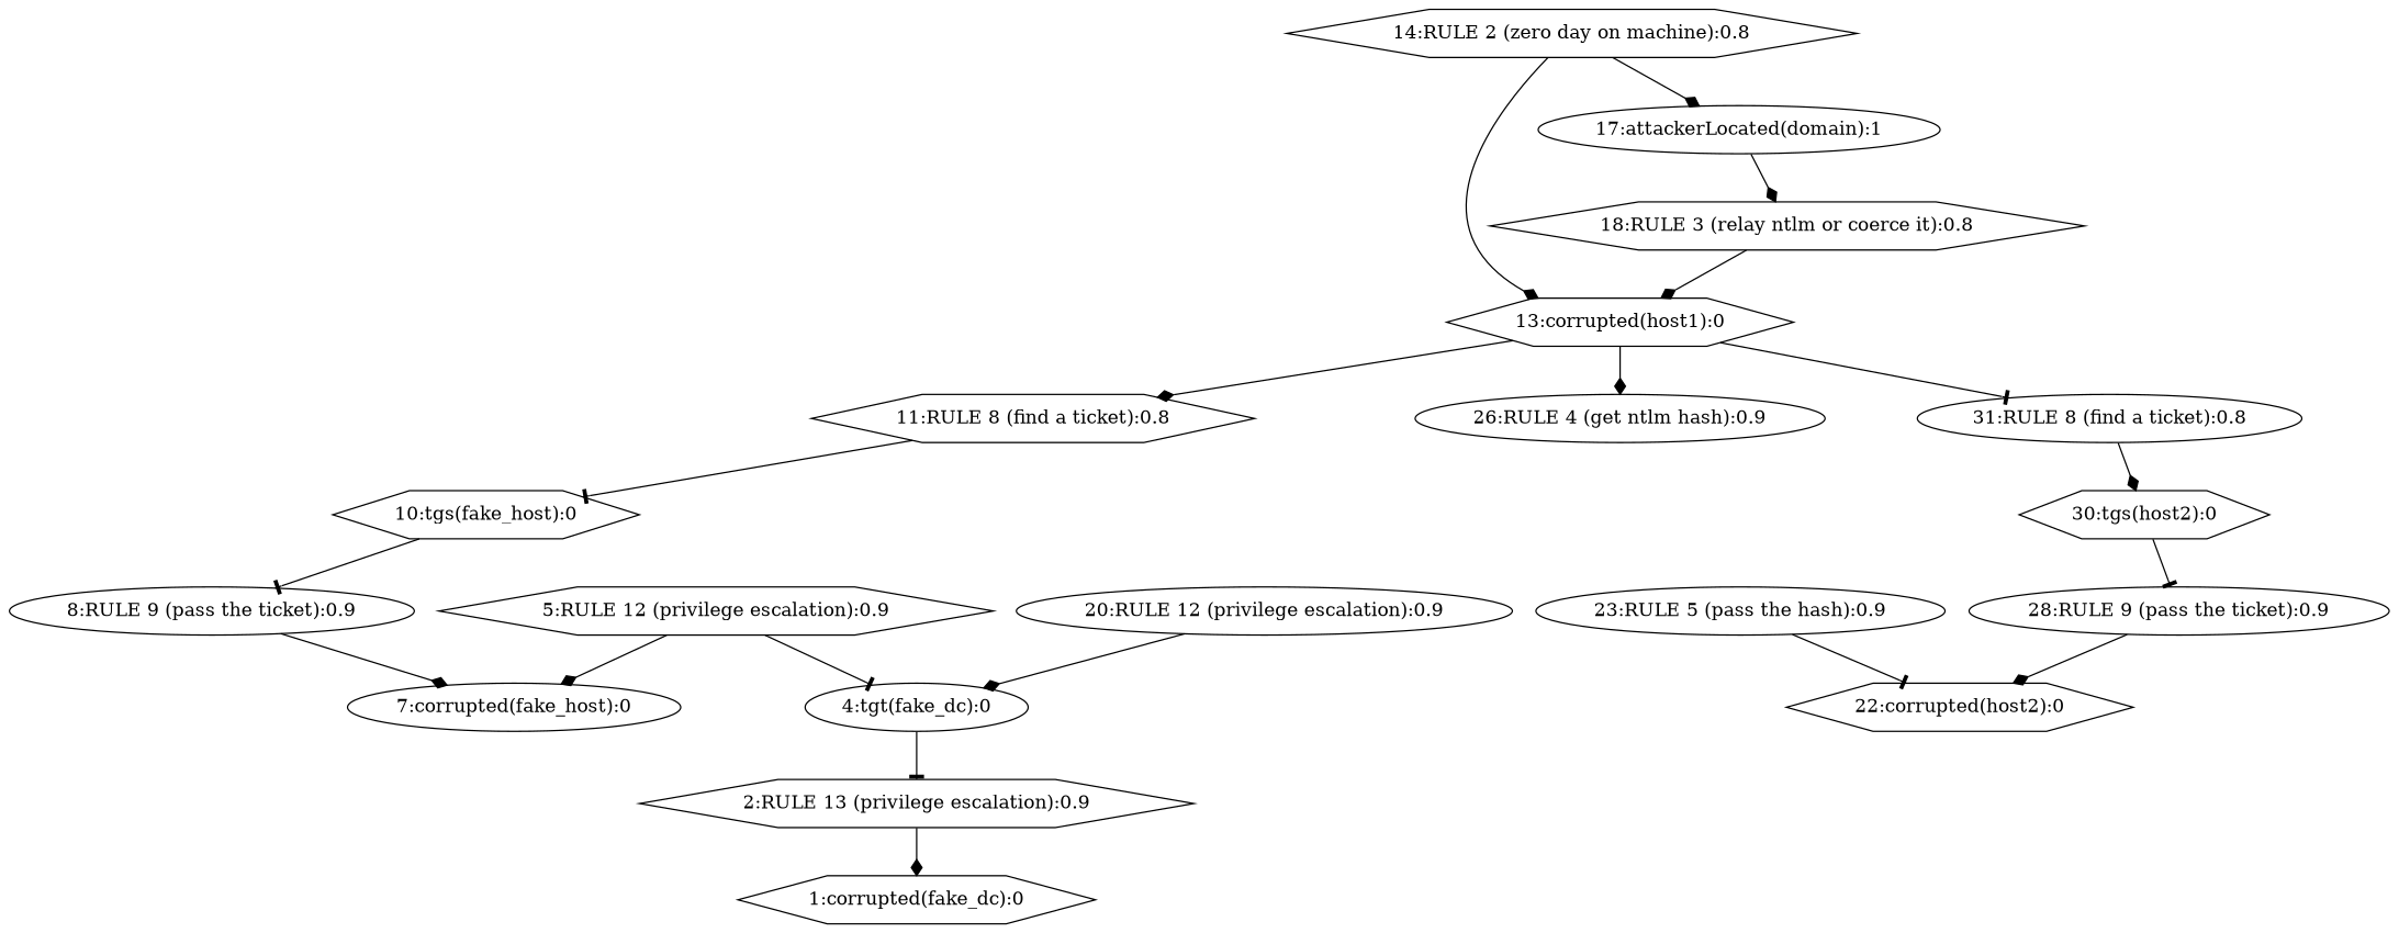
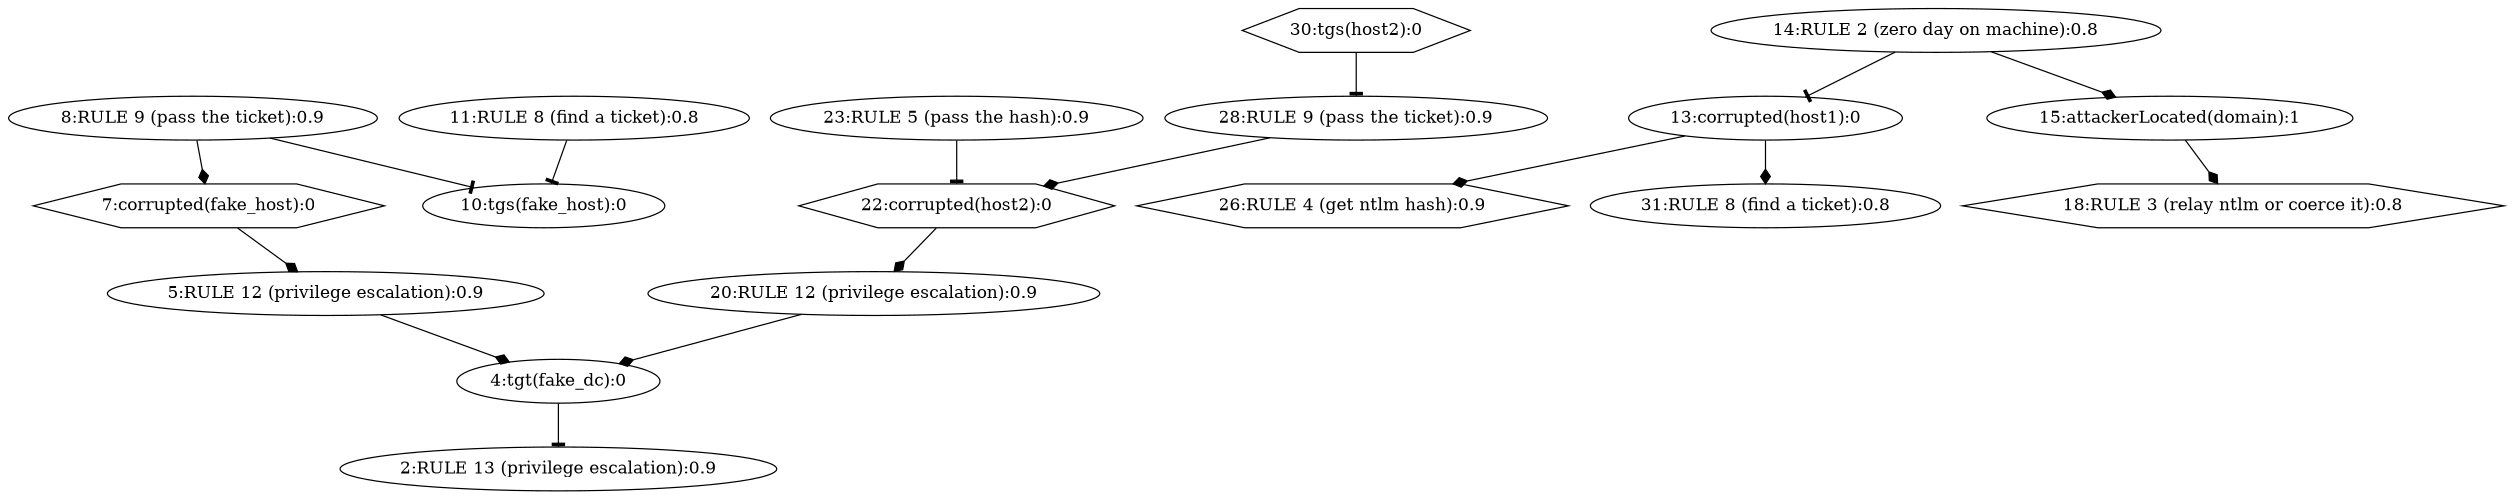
  strict digraph {
    node [CVE=null shape=ellipse]
    edge [arrowhead=diamond color=black]
-   n1 [label="1:corrupted(fake_dc):0" shape=hexagon]
-   n2 [CVE=exploit_tgt label="2:RULE 13 (privilege escalation):0.9" shape=hexagon]
+   n2 [CVE=exploit_tgt label="2:RULE 13 (privilege escalation):0.9"]
    n3 [label="4:tgt(fake_dc):0"]
-   n4 [CVE=asks_kerberos_ticket label="5:RULE 12 (privilege escalation):0.9" shape=hexagon]
-   n5 [label="7:corrupted(fake_host):0"]
+   n4 [CVE=asks_kerberos_ticket label="5:RULE 12 (privilege escalation):0.9"]
+   n5 [label="7:corrupted(fake_host):0" shape=hexagon]
    n6 [CVE=ptt label="8:RULE 9 (pass the ticket):0.9"]
-   n7 [label="10:tgs(fake_host):0" shape=hexagon]
-   n8 [CVE=tgs label="11:RULE 8 (find a ticket):0.8" shape=hexagon]
-   n9 [label="13:corrupted(host1):0" shape=hexagon]
-   n10 [CVE=ntlm_hash label="26:RULE 4 (get ntlm hash):0.9"]
+   n7 [label="10:tgs(fake_host):0"]
+   n8 [CVE=tgs label="11:RULE 8 (find a ticket):0.8"]
+   n9 [label="13:corrupted(host1):0"]
+   n10 [CVE=ntlm_hash label="26:RULE 4 (get ntlm hash):0.9" shape=hexagon]
    n11 [CVE=tgs label="31:RULE 8 (find a ticket):0.8"]
    n12 [label="30:tgs(host2):0" shape=hexagon]
-   n13 [CVE=zero_day label="14:RULE 2 (zero day on machine):0.8" shape=hexagon]
-   n14 [label="17:attackerLocated(domain):1"]
+   n13 [CVE=zero_day label="14:RULE 2 (zero day on machine):0.8"]
+   n14 [label="15:attackerLocated(domain):1"]
    n15 [CVE=relay_ntlm_bot label="18:RULE 3 (relay ntlm or coerce it):0.8" shape=hexagon]
    n16 [CVE=asks_kerberos_ticket label="20:RULE 12 (privilege escalation):0.9"]
    n17 [label="22:corrupted(host2):0" shape=hexagon]
    n18 [CVE=default_admin_pth label="23:RULE 5 (pass the hash):0.9"]
    n19 [CVE=ptt label="28:RULE 9 (pass the ticket):0.9"]
-   n2 -> n1
    n3 -> n2 [arrowhead=tee]
-   n4 -> n3 [arrowhead=tee]
-   n4 -> n5
+   n4 -> n3
+   n5 -> n4
    n6 -> n5
-   n7 -> n6 [arrowhead=tee]
+   n6 -> n7 [arrowhead=tee]
    n8 -> n7 [arrowhead=tee]
-   n9 -> n8
    n9 -> n10
-   n9 -> n11 [arrowhead=tee]
-   n11 -> n12
+   n9 -> n11
    n12 -> n19 [arrowhead=tee]
-   n13 -> n9
+   n13 -> n9 [arrowhead=tee]
    n13 -> n14
    n14 -> n15
-   n15 -> n9
    n16 -> n3
+   n17 -> n16
    n18 -> n17 [arrowhead=tee]
    n19 -> n17
  }
